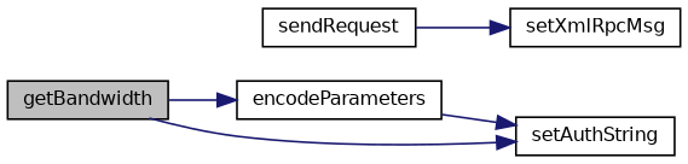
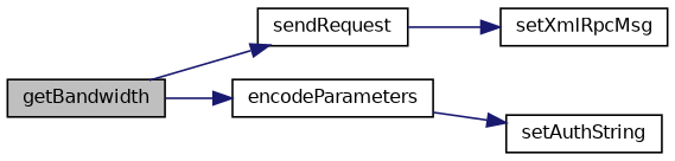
  digraph {
    rankdir=LR
    node [color=black fillcolor=white fontname=Helvetica fontsize=10 shape=record style=filled]
    edge [color=midnightblue fontname=Helvetica fontsize=10 labelfontname=Helvetica labelfontsize=10 style=solid]
    n1 [fillcolor=grey75 fontcolor=black height=0.2 label=getBandwidth width=0.4]
    n2 [height=0.2 label=sendRequest width=0.4]
    n3 [height=0.2 label=encodeParameters width=0.4]
    n4 [height=0.2 label=setXmlRpcMsg width=0.4]
    n5 [height=0.2 label=setAuthString width=0.4]
-   n1 -> n5
+   n1 -> n2
    n1 -> n3
    n2 -> n4
    n3 -> n5
  }
